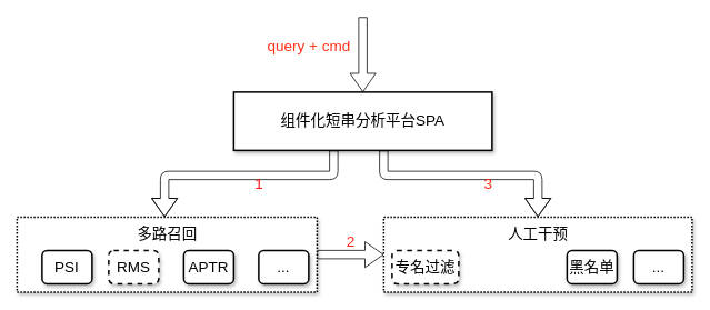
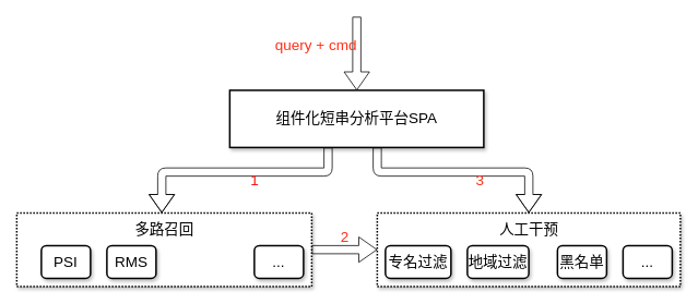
  <mxCell id="0" />
  <mxCell id="1" parent="0" />
  <mxCell id="2" style="edgeStyle=orthogonalEdgeStyle;shape=flexArrow;rounded=1;orthogonalLoop=1;jettySize=auto;html=1;fontSize=14;startArrow=none;endArrow=block;endFill=0;startSize=7;endSize=7;sourcePerimeterSpacing=0;targetPerimeterSpacing=0;strokeWidth=1;fillColor=#ffffff;startFill=0;" edge="1" parent="1" source="3" target="7"><mxGeometry relative="1" as="geometry" /></mxCell>
  <mxCell id="3" value="" style="rounded=0;whiteSpace=wrap;html=1;shadow=1;glass=0;sketch=0;fontSize=14;strokeWidth=2;dashed=1;dashPattern=1 1;" vertex="1" parent="1"><mxGeometry x="20" y="260" width="360" height="90" as="geometry" /></mxCell>
- <mxCell id="4" value="&lt;font style=&quot;font-size: 18px&quot;&gt;RMS&lt;/font&gt;" style="rounded=1;whiteSpace=wrap;html=1;shadow=1;glass=0;sketch=0;fontSize=14;strokeWidth=2;gradientColor=none;dashed=1;" vertex="1" parent="1"><mxGeometry x="130" y="300" width="60" height="40" as="geometry" /></mxCell>
+ <mxCell id="4" value="&lt;font style=&quot;font-size: 18px&quot;&gt;RMS&lt;/font&gt;" style="rounded=1;whiteSpace=wrap;html=1;shadow=1;glass=0;sketch=0;fontSize=14;strokeWidth=2;gradientColor=none;" vertex="1" parent="1"><mxGeometry x="130" y="300" width="60" height="40" as="geometry" /></mxCell>
  <mxCell id="5" value="&lt;font style=&quot;font-size: 18px&quot;&gt;PSI&lt;/font&gt;" style="rounded=1;whiteSpace=wrap;html=1;shadow=1;glass=0;sketch=0;fontSize=14;strokeWidth=2;gradientColor=none;" vertex="1" parent="1"><mxGeometry x="50" y="300" width="60" height="40" as="geometry" /></mxCell>
- <mxCell id="6" value="&lt;font style=&quot;font-size: 18px&quot;&gt;APTR&lt;/font&gt;" style="rounded=1;whiteSpace=wrap;html=1;shadow=1;glass=0;sketch=0;fontSize=14;strokeWidth=2;gradientColor=none;" vertex="1" parent="1"><mxGeometry x="220" y="300" width="60" height="40" as="geometry" /></mxCell>
  <mxCell id="7" value="" style="rounded=0;whiteSpace=wrap;html=1;shadow=1;glass=0;sketch=0;fontSize=14;strokeWidth=2;dashed=1;dashPattern=1 1;" vertex="1" parent="1"><mxGeometry x="460" y="260" width="370" height="90" as="geometry" /></mxCell>
- <mxCell id="9" value="专名过滤" style="rounded=1;whiteSpace=wrap;html=1;shadow=1;glass=0;sketch=0;fontSize=18;strokeWidth=2;gradientColor=none;dashed=1;" vertex="1" parent="1"><mxGeometry x="470" y="300" width="80" height="40" as="geometry" /></mxCell>
+ <mxCell id="8" value="地域过滤" style="rounded=1;whiteSpace=wrap;html=1;shadow=1;glass=0;sketch=0;fontSize=18;strokeWidth=2;gradientColor=none;" vertex="1" parent="1"><mxGeometry x="570" y="300" width="75" height="40" as="geometry" /></mxCell>
+ <mxCell id="9" value="专名过滤" style="rounded=1;whiteSpace=wrap;html=1;shadow=1;glass=0;sketch=0;fontSize=18;strokeWidth=2;gradientColor=none;" vertex="1" parent="1"><mxGeometry x="470" y="300" width="80" height="40" as="geometry" /></mxCell>
  <mxCell id="10" value="黑名单" style="rounded=1;whiteSpace=wrap;html=1;shadow=1;glass=0;sketch=0;fontSize=18;strokeWidth=2;gradientColor=none;" vertex="1" parent="1"><mxGeometry x="680" y="300" width="60" height="40" as="geometry" /></mxCell>
  <mxCell id="11" value="多路召回" style="text;html=1;align=center;verticalAlign=middle;resizable=0;points=[];autosize=1;strokeColor=none;fontSize=18;" vertex="1" parent="1"><mxGeometry x="155" y="265" width="90" height="30" as="geometry" /></mxCell>
  <mxCell id="12" value="..." style="rounded=1;whiteSpace=wrap;html=1;shadow=1;glass=0;sketch=0;fontSize=18;strokeWidth=2;gradientColor=none;" vertex="1" parent="1"><mxGeometry x="760" y="300" width="60" height="40" as="geometry" /></mxCell>
  <mxCell id="13" value="人工干预" style="text;html=1;align=center;verticalAlign=middle;resizable=0;points=[];autosize=1;strokeColor=none;fontSize=18;" vertex="1" parent="1"><mxGeometry x="600" y="265" width="90" height="30" as="geometry" /></mxCell>
  <mxCell id="14" value="..." style="rounded=1;whiteSpace=wrap;html=1;shadow=1;glass=0;sketch=0;fontSize=18;strokeWidth=2;gradientColor=none;" vertex="1" parent="1"><mxGeometry x="310" y="300" width="60" height="40" as="geometry" /></mxCell>
  <mxCell id="15" style="edgeStyle=orthogonalEdgeStyle;shape=flexArrow;rounded=1;orthogonalLoop=1;jettySize=auto;html=1;fontSize=14;startArrow=none;endArrow=block;endFill=0;startSize=7;endSize=7;sourcePerimeterSpacing=0;targetPerimeterSpacing=0;strokeWidth=1;fillColor=#ffffff;startFill=0;" edge="1" parent="1" source="18" target="3"><mxGeometry relative="1" as="geometry"><mxPoint x="197" y="255" as="targetPoint" /><Array as="points"><mxPoint x="400" y="210" /><mxPoint x="197" y="210" /></Array></mxGeometry></mxCell>
  <mxCell id="16" style="edgeStyle=orthogonalEdgeStyle;shape=flexArrow;rounded=1;orthogonalLoop=1;jettySize=auto;html=1;fontSize=14;startArrow=none;endArrow=block;endFill=0;startSize=7;endSize=7;sourcePerimeterSpacing=0;targetPerimeterSpacing=0;strokeWidth=1;fillColor=#ffffff;startFill=0;" edge="1" parent="1" source="18"><mxGeometry relative="1" as="geometry"><mxPoint x="645" y="260" as="targetPoint" /><Array as="points"><mxPoint x="460" y="210" /><mxPoint x="645" y="210" /></Array></mxGeometry></mxCell>
  <mxCell id="17" style="edgeStyle=orthogonalEdgeStyle;shape=flexArrow;rounded=1;orthogonalLoop=1;jettySize=auto;html=1;fontSize=14;fontColor=#FF2E17;startArrow=block;startFill=0;endArrow=none;endFill=0;startSize=7;endSize=7;sourcePerimeterSpacing=0;targetPerimeterSpacing=0;strokeWidth=1;fillColor=#ffffff;" edge="1" parent="1" source="18"><mxGeometry relative="1" as="geometry"><mxPoint x="435" as="targetPoint" y="20" /><Array as="points"><mxPoint x="435" y="20" /></Array></mxGeometry></mxCell>
  <mxCell id="18" value="&lt;span style=&quot;font-size: 18px;&quot;&gt;组件化短串分析平台SPA&lt;/span&gt;" style="whiteSpace=wrap;html=1;rounded=0;shadow=1;glass=0;sketch=0;fontSize=18;strokeWidth=2;gradientColor=none;" vertex="1" parent="1"><mxGeometry x="280" y="110" width="310" height="70" as="geometry" /></mxCell>
- <mxCell id="19" value="&lt;font style=&quot;font-size: 18px;&quot;&gt;query + cmd&lt;/font&gt;" style="text;html=1;align=center;verticalAlign=middle;resizable=0;points=[];autosize=1;strokeColor=none;fontSize=18;fontColor=#FF2E17;" vertex="1" parent="1"><mxGeometry x="310" y="40" width="120" height="30" as="geometry" /></mxCell>
+ <mxCell id="19" value="&lt;font style=&quot;font-size: 18px;&quot;&gt;query + cmd&lt;/font&gt;" style="text;html=1;align=center;verticalAlign=middle;resizable=0;points=[];autosize=1;strokeColor=none;fontSize=18;fontColor=#FF2E17;" vertex="1" parent="1"><mxGeometry x="325" y="40" width="120" height="30" as="geometry" /></mxCell>
  <mxCell id="20" value="1" style="text;html=1;align=center;verticalAlign=middle;resizable=0;points=[];autosize=1;fontSize=18;fontColor=#FF1212;" vertex="1" parent="1"><mxGeometry x="295" y="205" width="30" height="30" as="geometry" /></mxCell>
  <mxCell id="21" value="2" style="text;html=1;align=center;verticalAlign=middle;resizable=0;points=[];autosize=1;strokeColor=none;fontSize=18;fontColor=#FF2E17;" vertex="1" parent="1"><mxGeometry x="405" y="275" width="30" height="30" as="geometry" /></mxCell>
  <mxCell id="22" value="3" style="text;html=1;align=center;verticalAlign=middle;resizable=0;points=[];autosize=1;strokeColor=none;fontSize=18;fontColor=#FF2E17;" vertex="1" parent="1"><mxGeometry x="570" y="205" width="30" height="30" as="geometry" /></mxCell>
